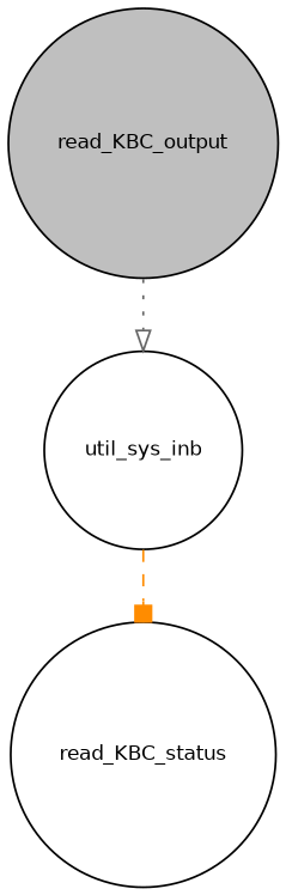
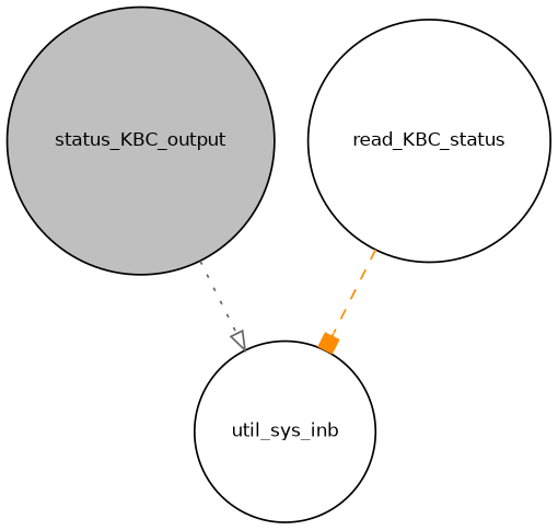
  digraph {
    rankdir=TB
    node [color=black fillcolor=white fontname=Helvetica fontsize=10 shape=circle style=filled]
    edge [fontname=Helvetica fontsize=10 labelfontname=Helvetica labelfontsize=10]
-   n1 [fillcolor=grey75 fontcolor=black height=0.2 label=read_KBC_output width=0.4]
+   n1 [fillcolor=grey75 fontcolor=black height=0.2 label=status_KBC_output width=0.4]
    n2 [height=0.2 label=util_sys_inb width=0.4]
    n3 [height=0.2 label=read_KBC_status width=0.4]
    n1 -> n2 [arrowhead=onormal color=gray40 style=dotted]
-   n2 -> n3 [arrowhead=box color=darkorange style=dashed]
+   n3 -> n2 [arrowhead=box color=darkorange style=dashed]
  }
